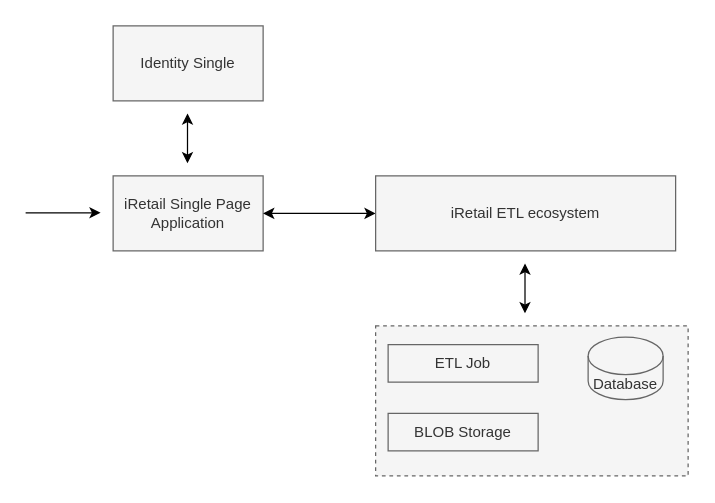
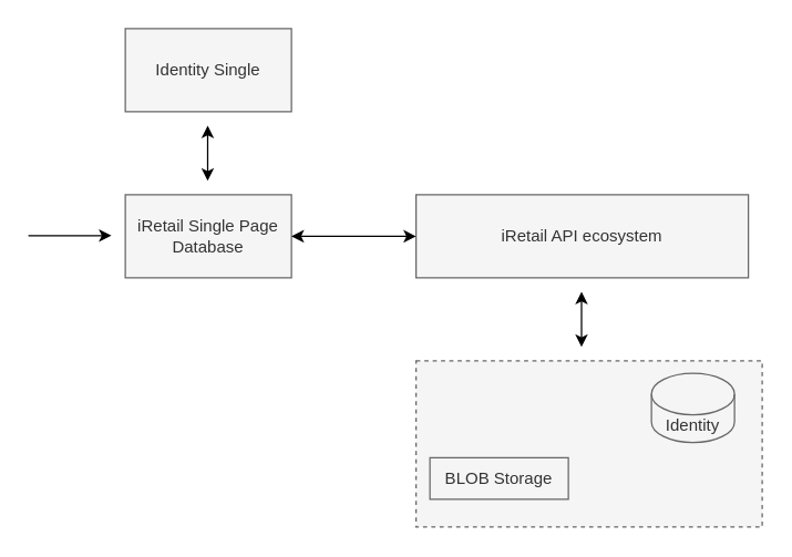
  <mxCell id="0" />
  <mxCell id="1" parent="0" />
  <mxCell id="2" value="" style="endArrow=classic;html=1;rounded=0;" parent="1" edge="1"><mxGeometry width="50" height="50" relative="1" as="geometry"><mxPoint x="20" y="169.5" as="sourcePoint" /><mxPoint x="80" y="169.5" as="targetPoint" /></mxGeometry></mxCell>
- <mxCell id="3" value="iRetail Single Page Application" style="rounded=0;whiteSpace=wrap;html=1;fillColor=#f5f5f5;fontColor=#333333;strokeColor=#666666;" parent="1" vertex="1"><mxGeometry x="90" y="140" width="120" height="60" as="geometry" /></mxCell>
+ <mxCell id="3" value="iRetail Single Page Database" style="rounded=0;whiteSpace=wrap;html=1;fillColor=#f5f5f5;fontColor=#333333;strokeColor=#666666;" parent="1" vertex="1"><mxGeometry x="90" y="140" width="120" height="60" as="geometry" /></mxCell>
  <mxCell id="4" value="" style="endArrow=classic;html=1;rounded=0;startArrow=classic;startFill=1;exitX=1;exitY=0.5;exitDx=0;exitDy=0;entryX=0;entryY=0.5;entryDx=0;entryDy=0;" parent="1" source="3" target="5" edge="1"><mxGeometry width="50" height="50" relative="1" as="geometry"><mxPoint x="230" y="169.5" as="sourcePoint" /><mxPoint x="290" y="169.5" as="targetPoint" /></mxGeometry></mxCell>
- <mxCell id="5" value="iRetail ETL ecosystem" style="rounded=0;whiteSpace=wrap;html=1;fillColor=#f5f5f5;fontColor=#333333;strokeColor=#666666;" parent="1" vertex="1"><mxGeometry x="300" y="140" width="240" height="60" as="geometry" /></mxCell>
+ <mxCell id="5" value="iRetail API ecosystem" style="rounded=0;whiteSpace=wrap;html=1;fillColor=#f5f5f5;fontColor=#333333;strokeColor=#666666;" parent="1" vertex="1"><mxGeometry x="300" y="140" width="240" height="60" as="geometry" /></mxCell>
  <mxCell id="6" value="" style="endArrow=classic;html=1;rounded=0;startArrow=classic;startFill=1;" parent="1" edge="1"><mxGeometry width="50" height="50" relative="1" as="geometry"><mxPoint x="419.5" y="210" as="sourcePoint" /><mxPoint x="419.5" y="250" as="targetPoint" /></mxGeometry></mxCell>
  <mxCell id="7" value="" style="rounded=0;whiteSpace=wrap;html=1;dashed=1;fillColor=#f5f5f5;fontColor=#333333;strokeColor=#666666;" parent="1" vertex="1"><mxGeometry x="300" y="260" width="250" height="120" as="geometry" /></mxCell>
- <mxCell id="8" value="ETL Job" style="rounded=0;whiteSpace=wrap;html=1;fillColor=#f5f5f5;strokeColor=#666666;fontColor=#333333;" parent="1" vertex="1"><mxGeometry x="310" y="275" width="120" height="30" as="geometry" /></mxCell>
- <mxCell id="9" value="Database" style="shape=cylinder3;whiteSpace=wrap;html=1;boundedLbl=1;backgroundOutline=1;size=15;fillColor=#f5f5f5;fontColor=#333333;strokeColor=#666666;" parent="1" vertex="1"><mxGeometry x="470" y="269" width="60" height="50" as="geometry" /></mxCell>
+ <mxCell id="9" value="Identity" style="shape=cylinder3;whiteSpace=wrap;html=1;boundedLbl=1;backgroundOutline=1;size=15;fillColor=#f5f5f5;fontColor=#333333;strokeColor=#666666;" parent="1" vertex="1"><mxGeometry x="470" y="269" width="60" height="50" as="geometry" /></mxCell>
  <mxCell id="10" value="" style="endArrow=classic;html=1;rounded=0;startArrow=classic;startFill=1;" parent="1" edge="1"><mxGeometry width="50" height="50" relative="1" as="geometry"><mxPoint x="149.5" y="90" as="sourcePoint" /><mxPoint x="149.5" y="130" as="targetPoint" /></mxGeometry></mxCell>
  <mxCell id="11" value="Identity Single" style="rounded=0;whiteSpace=wrap;html=1;fillColor=#f5f5f5;fontColor=#333333;strokeColor=#666666;" parent="1" vertex="1"><mxGeometry x="90" y="20" width="120" height="60" as="geometry" /></mxCell>
- <mxCell id="12" value="BLOB Storage" style="rounded=0;whiteSpace=wrap;html=1;fillColor=#f5f5f5;fontColor=#333333;strokeColor=#666666;" parent="1" vertex="1"><mxGeometry x="310" y="330" width="120" height="30" as="geometry" /></mxCell>
+ <mxCell id="12" value="BLOB Storage" style="rounded=0;whiteSpace=wrap;html=1;fillColor=#f5f5f5;fontColor=#333333;strokeColor=#666666;" parent="1" vertex="1"><mxGeometry x="310" y="330" width="100" height="30" as="geometry" /></mxCell>
